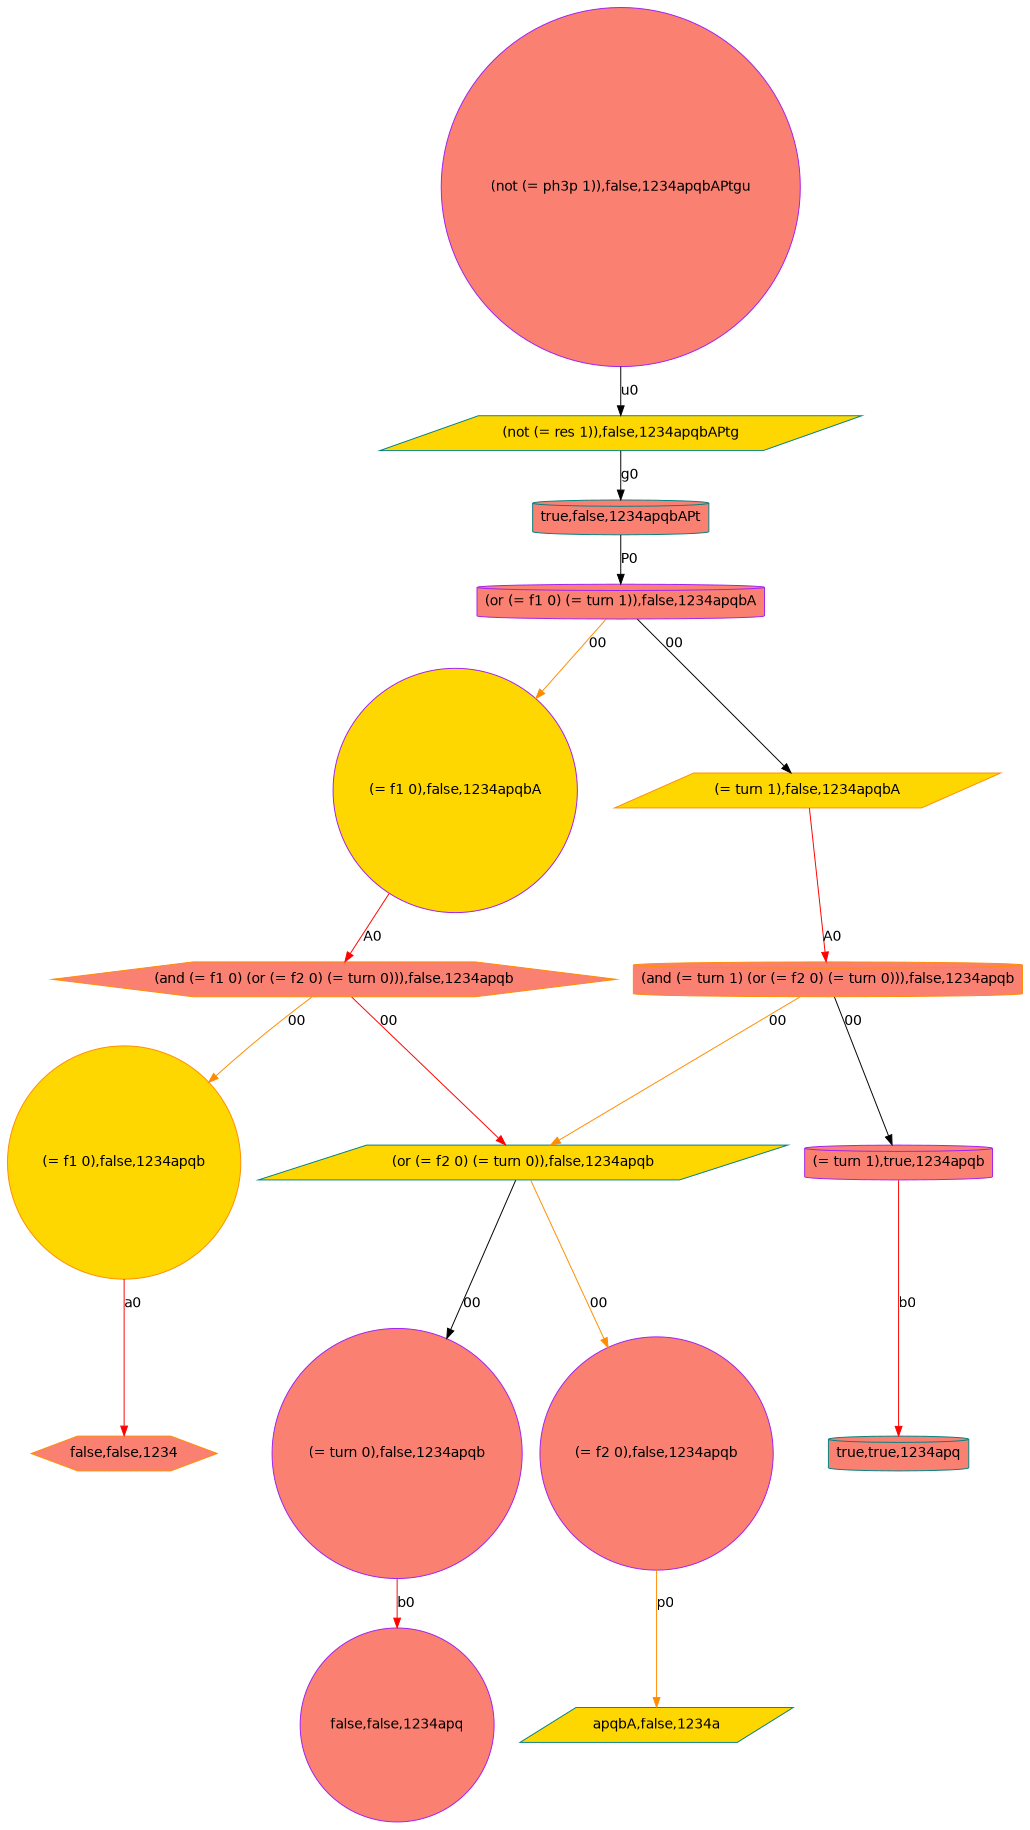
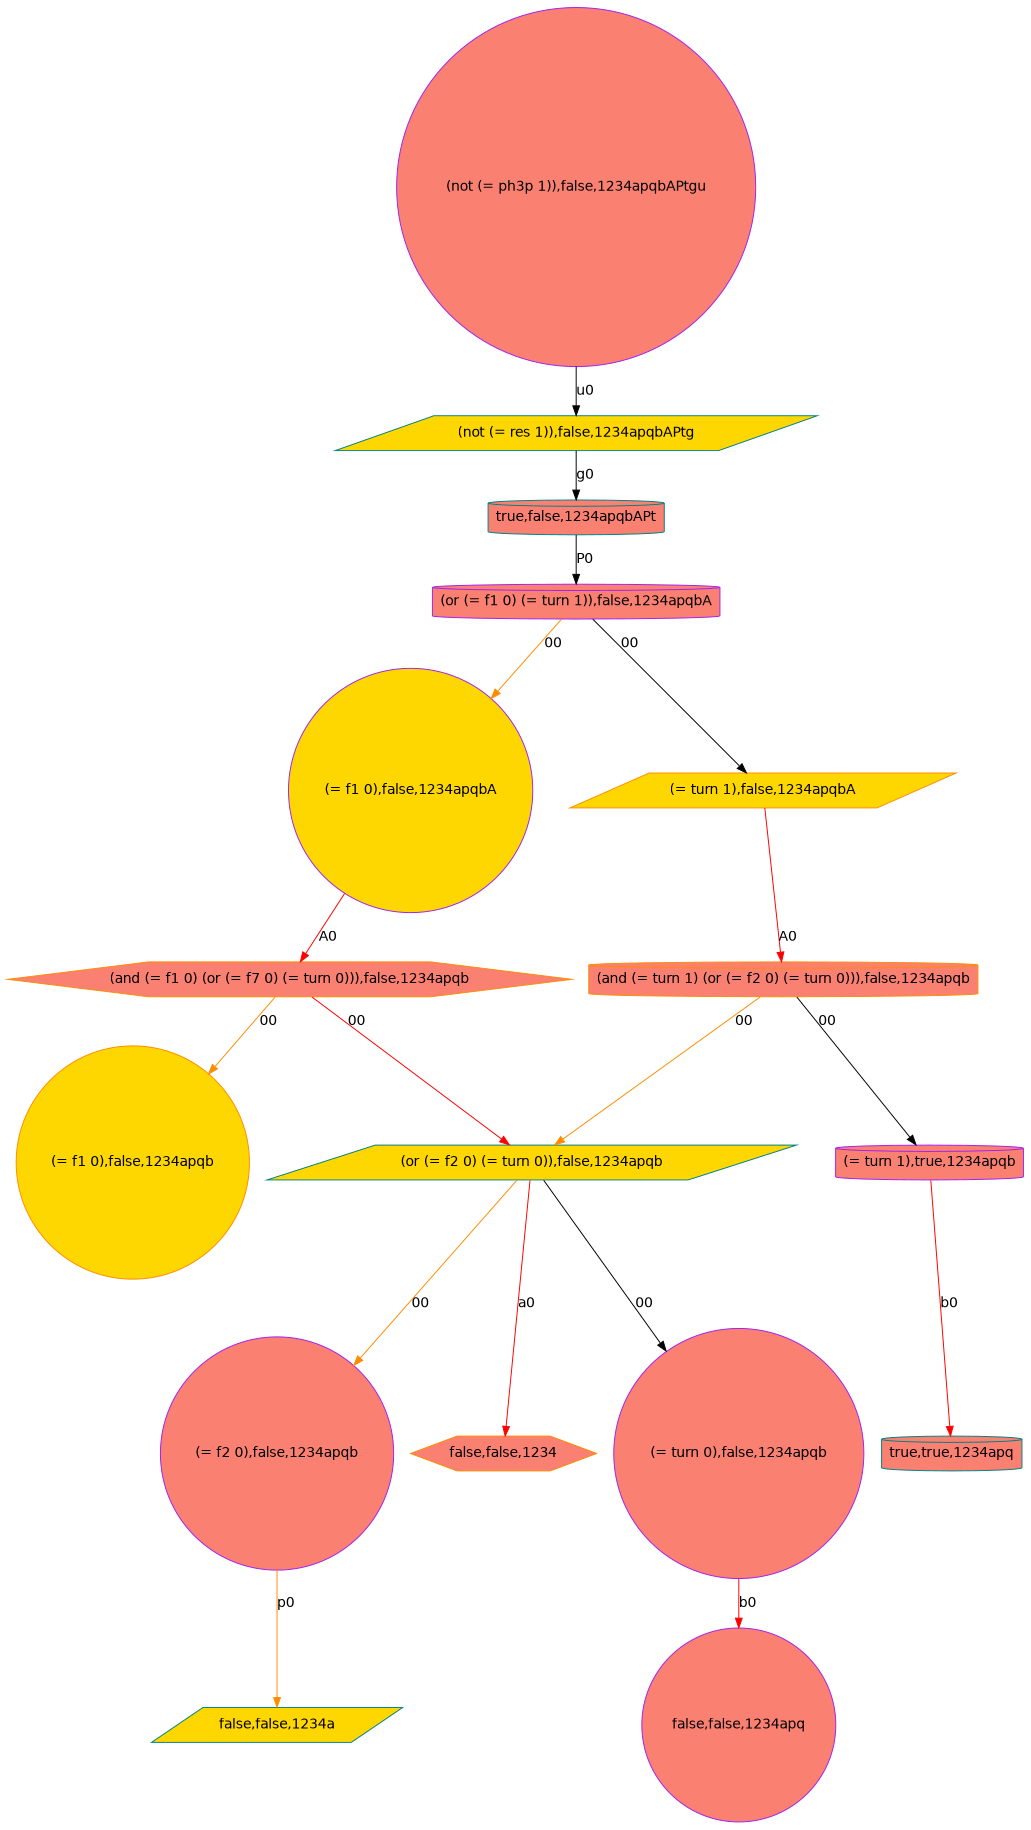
  digraph {
    fontname="DejaVu Sans"
    node [color=purple fillcolor=salmon fontname="DejaVu Sans" shape=circle style=filled]
    edge [color=black fontname="DejaVu Sans"]
    n1 [label="(not (= ph3p 1)),false,1234apqbAPtgu"]
    n2 [color=teal fillcolor=gold label="(not (= res 1)),false,1234apqbAPtg" shape=parallelogram]
    n3 [color=teal label="true,false,1234apqbAPt" shape=cylinder]
    n4 [label="(or (= f1 0) (= turn 1)),false,1234apqbA" shape=cylinder]
    n5 [fillcolor=gold label="(= f1 0),false,1234apqbA"]
    n6 [color=darkorange fillcolor=gold label="(= turn 1),false,1234apqbA" shape=parallelogram]
-   n7 [color=darkorange label="(and (= f1 0) (or (= f2 0) (= turn 0))),false,1234apqb" shape=hexagon]
+   n7 [color=darkorange label="(and (= f1 0) (or (= f7 0) (= turn 0))),false,1234apqb" shape=hexagon]
    n8 [color=darkorange label="(and (= turn 1) (or (= f2 0) (= turn 0))),false,1234apqb" shape=cylinder]
    n9 [color=teal fillcolor=gold label="(or (= f2 0) (= turn 0)),false,1234apqb" shape=parallelogram]
    n10 [color=darkorange fillcolor=gold label="(= f1 0),false,1234apqb"]
    n11 [label="(= turn 0),false,1234apqb"]
    n12 [label="(= f2 0),false,1234apqb"]
    n13 [color=darkorange label="false,false,1234" shape=hexagon]
    n14 [label="false,false,1234apq"]
-   n15 [color=teal fillcolor=gold label="apqbA,false,1234a" shape=parallelogram]
+   n15 [color=teal fillcolor=gold label="false,false,1234a" shape=parallelogram]
    n16 [label="(= turn 1),true,1234apqb" shape=cylinder]
    n17 [color=teal label="true,true,1234apq" shape=cylinder]
    n1 -> n2 [label=u0]
    n2 -> n3 [label=g0]
    n3 -> n4 [label=P0]
    n4 -> n5 [color=darkorange label=00]
    n4 -> n6 [label=00]
    n5 -> n7 [color=red label=A0]
    n6 -> n8 [color=red label=A0]
    n7 -> n9 [color=red label=00]
    n7 -> n10 [color=darkorange label=00]
    n8 -> n9 [color=darkorange label=00]
    n8 -> n16 [label=00]
    n9 -> n11 [label=00]
    n9 -> n12 [color=darkorange label=00]
-   n10 -> n13 [color=red label=a0]
+   n9 -> n13 [color=red label=a0]
    n11 -> n14 [color=red label=b0]
    n12 -> n15 [color=darkorange label=p0]
    n16 -> n17 [color=red label=b0]
  }
